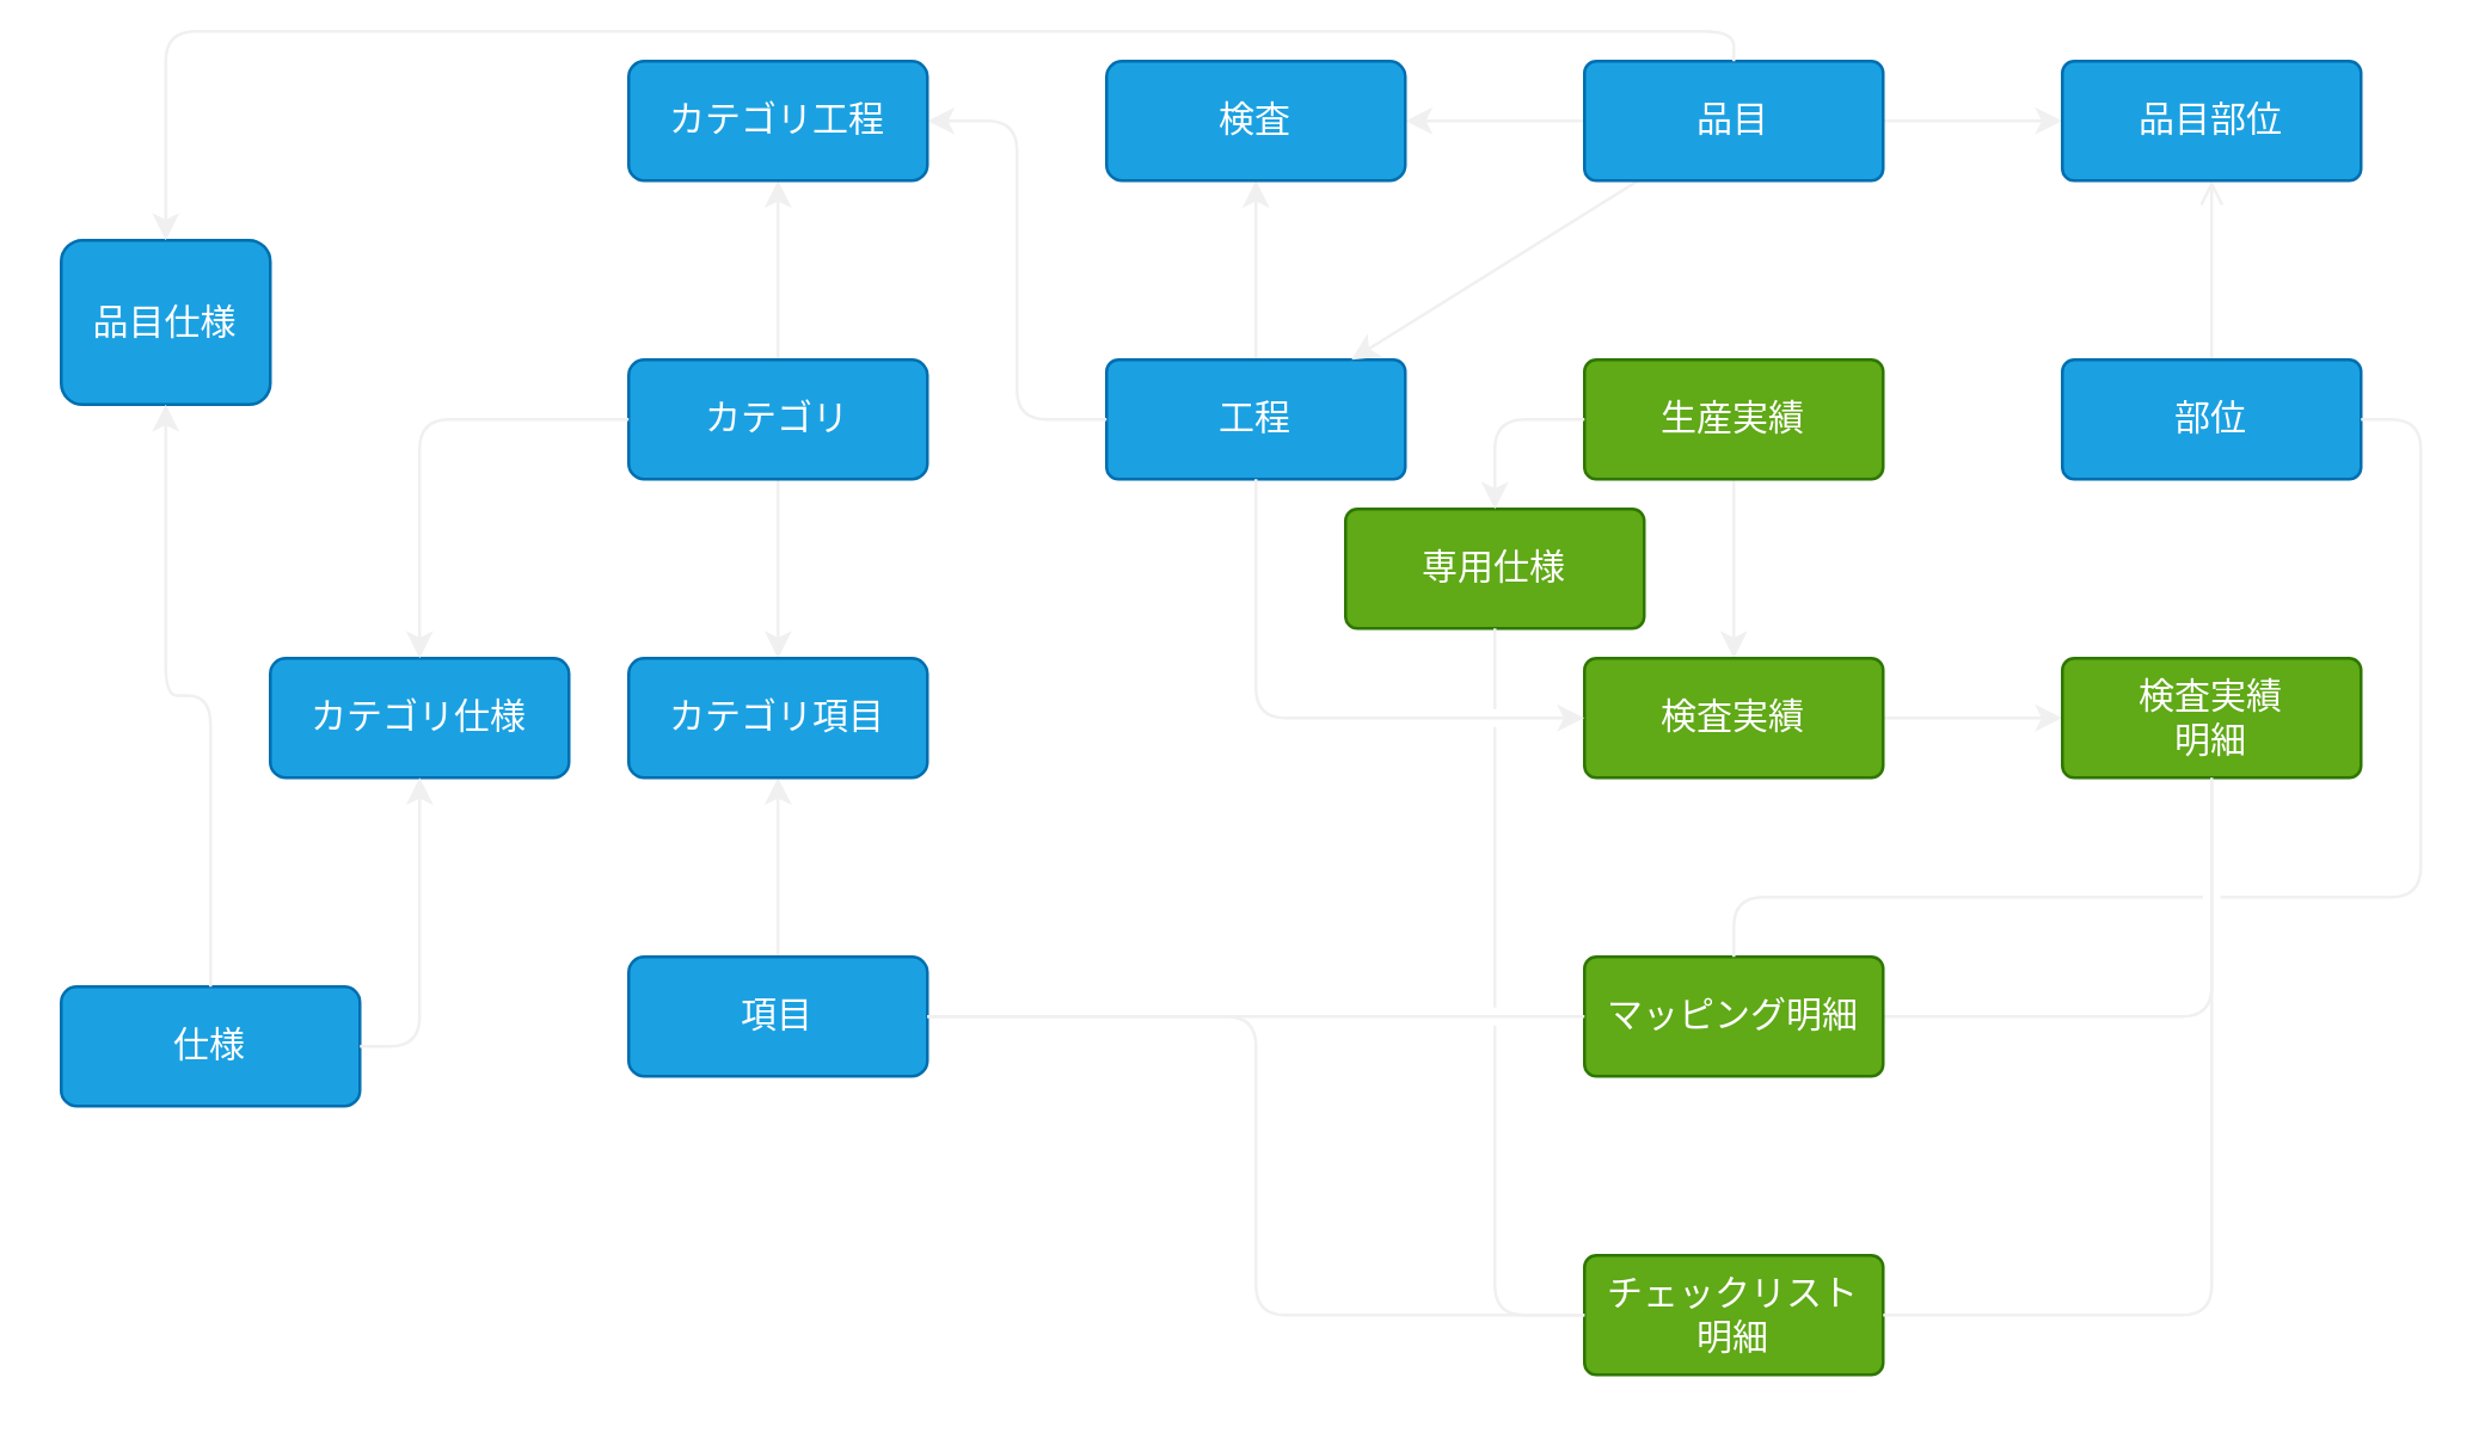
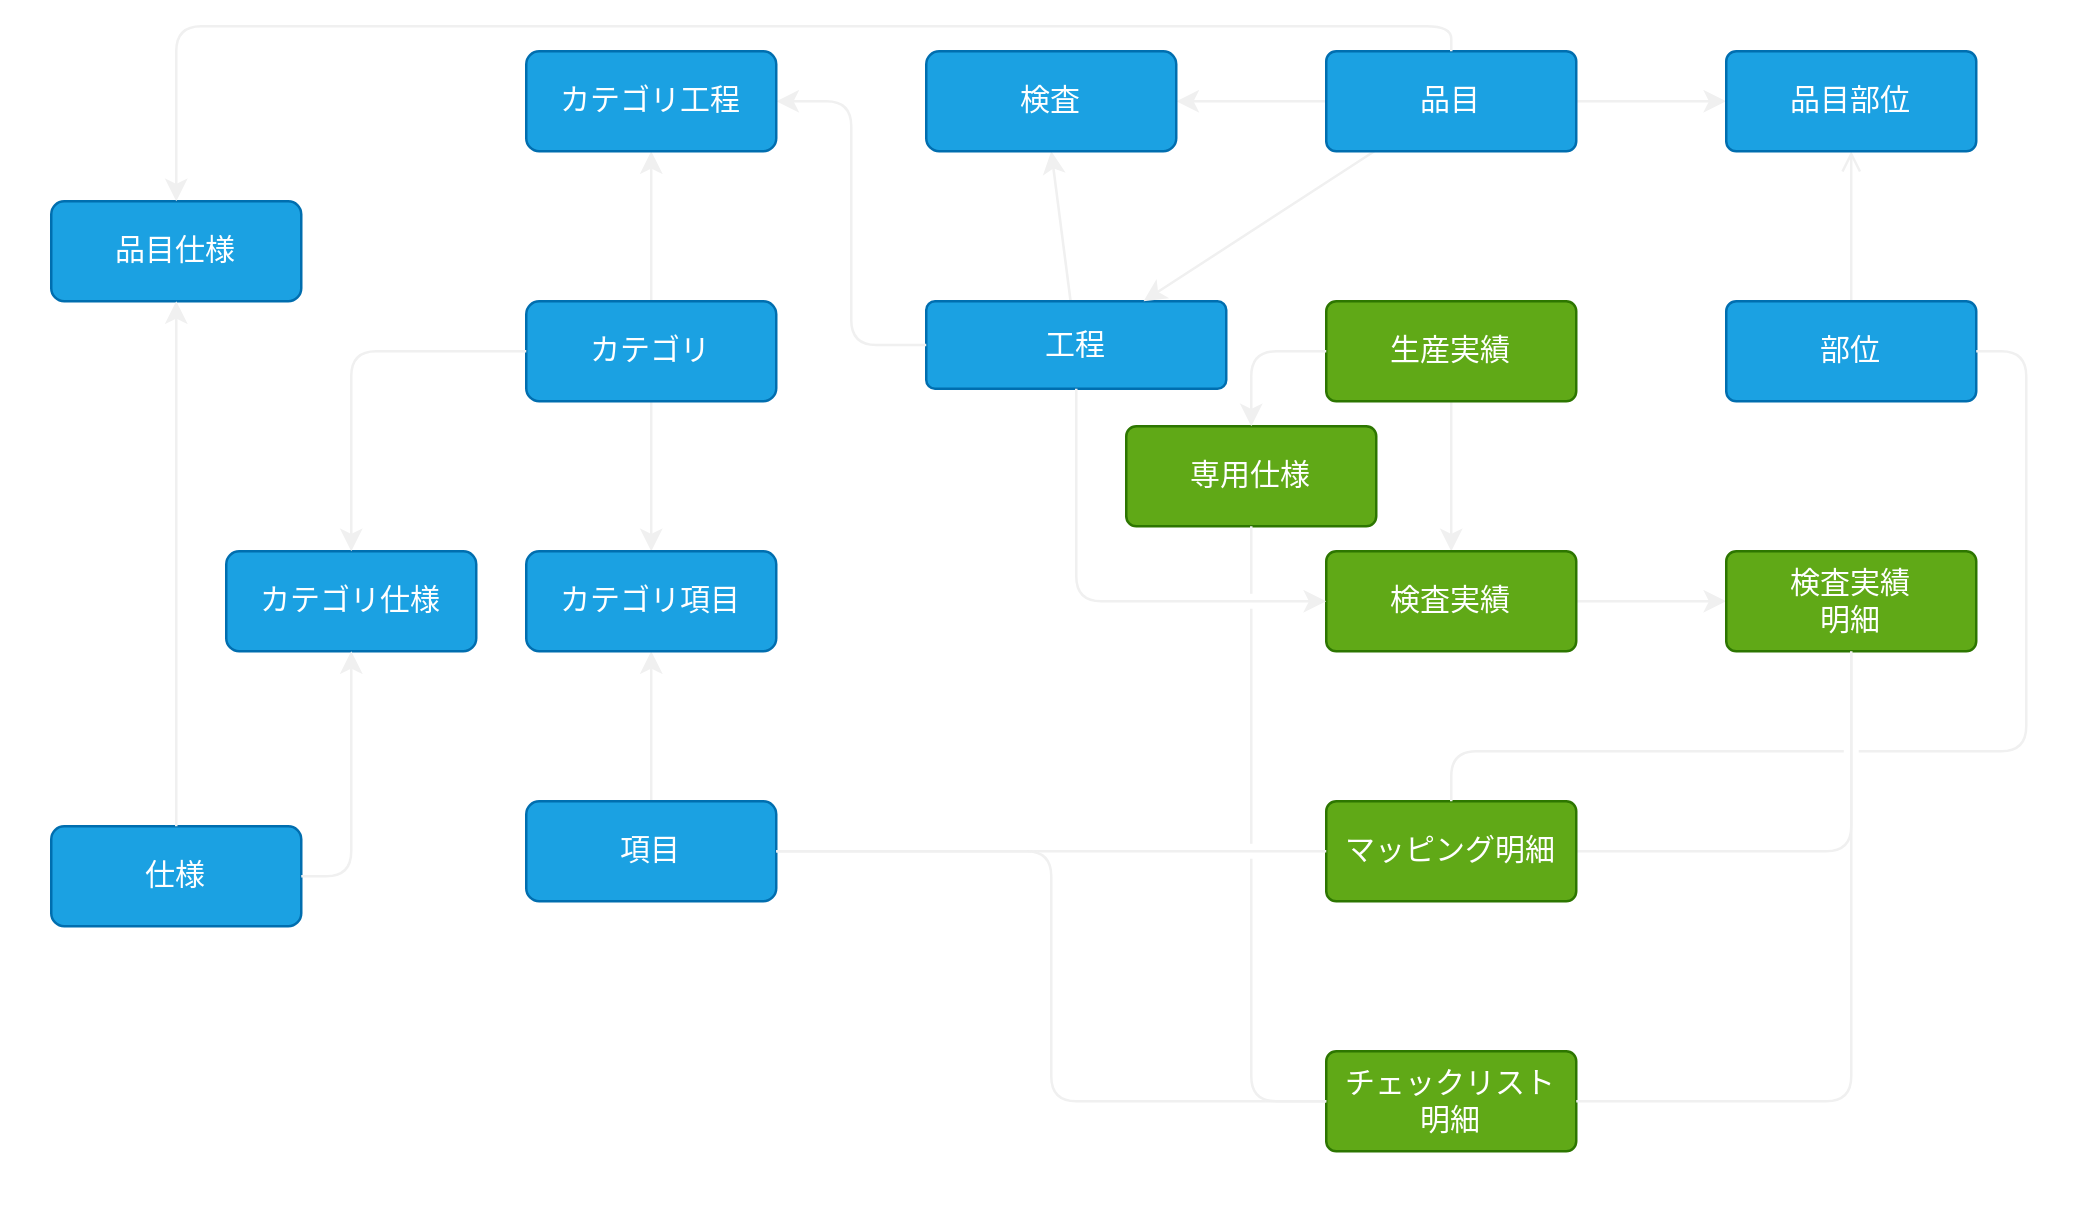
  <mxCell id="0" />
  <mxCell id="1" parent="0" />
  <mxCell id="2" value="" style="edgeStyle=none;html=1;entryX=0.5;entryY=1;entryDx=0;entryDy=0;strokeColor=#F0F0F0;" parent="1" source="3" target="12" edge="1"><mxGeometry relative="1" as="geometry"><mxPoint x="420" y="60" as="sourcePoint" /></mxGeometry></mxCell>
- <mxCell id="3" value="工程" style="rounded=1;arcSize=10;whiteSpace=wrap;html=1;align=center;fillColor=#1ba1e2;fontColor=#ffffff;strokeColor=#006EAF;" parent="1" vertex="1"><mxGeometry x="370" y="120" width="100" height="40" as="geometry" /></mxCell>
+ <mxCell id="3" value="工程" style="rounded=1;arcSize=10;whiteSpace=wrap;html=1;align=center;fillColor=#1ba1e2;fontColor=#ffffff;strokeColor=#006EAF;" parent="1" vertex="1"><mxGeometry x="370" y="120" width="120" height="35" as="geometry" /></mxCell>
  <mxCell id="4" value="" style="edgeStyle=orthogonalEdgeStyle;html=1;entryX=0;entryY=0.5;entryDx=0;entryDy=0;strokeColor=#F0F0F0;exitX=1;exitY=0.5;exitDx=0;exitDy=0;" parent="1" source="7" target="10" edge="1"><mxGeometry relative="1" as="geometry" /></mxCell>
  <mxCell id="5" value="" style="edgeStyle=orthogonalEdgeStyle;html=1;strokeColor=#F0F0F0;entryX=1;entryY=0.5;entryDx=0;entryDy=0;exitX=0;exitY=0.5;exitDx=0;exitDy=0;" parent="1" source="7" target="12" edge="1"><mxGeometry relative="1" as="geometry" /></mxCell>
  <mxCell id="6" value="" style="edgeStyle=none;curved=1;html=1;strokeColor=#F0F0F0;" parent="1" source="7" target="3" edge="1"><mxGeometry relative="1" as="geometry" /></mxCell>
  <mxCell id="7" value="品目" style="rounded=1;arcSize=10;whiteSpace=wrap;html=1;align=center;fillColor=#1ba1e2;fontColor=#ffffff;strokeColor=#006EAF;" parent="1" vertex="1"><mxGeometry x="530" y="20" width="100" height="40" as="geometry" /></mxCell>
  <mxCell id="8" value="" style="edgeStyle=none;html=1;strokeColor=#F0F0F0;endArrow=open;" parent="1" source="9" target="10" edge="1"><mxGeometry relative="1" as="geometry" /></mxCell>
  <mxCell id="9" value="部位" style="rounded=1;arcSize=10;whiteSpace=wrap;html=1;align=center;fillColor=#1ba1e2;fontColor=#ffffff;strokeColor=#006EAF;" parent="1" vertex="1"><mxGeometry x="690" y="120" width="100" height="40" as="geometry" /></mxCell>
  <mxCell id="10" value="品目部位" style="rounded=1;arcSize=10;whiteSpace=wrap;html=1;align=center;fillColor=#1ba1e2;fontColor=#ffffff;strokeColor=#006EAF;" parent="1" vertex="1"><mxGeometry x="690" y="20" width="100" height="40" as="geometry" /></mxCell>
  <mxCell id="11" value="" style="edgeStyle=orthogonalEdgeStyle;html=1;entryX=1;entryY=0.5;entryDx=0;entryDy=0;strokeColor=#F0F0F0;exitX=0;exitY=0.5;exitDx=0;exitDy=0;" parent="1" source="3" target="20" edge="1"><mxGeometry relative="1" as="geometry"><mxPoint x="370" y="40" as="sourcePoint" /></mxGeometry></mxCell>
  <mxCell id="12" value="検査" style="rounded=1;arcSize=13;whiteSpace=wrap;html=1;align=center;fillColor=#1ba1e2;fontColor=#ffffff;strokeColor=#006EAF;" parent="1" vertex="1"><mxGeometry x="370" y="20" width="100" height="40" as="geometry" /></mxCell>
  <mxCell id="13" style="edgeStyle=none;html=1;entryX=0.5;entryY=0;entryDx=0;entryDy=0;rounded=0;jumpStyle=none;exitX=0.5;exitY=1;exitDx=0;exitDy=0;strokeColor=#F0F0F0;" parent="1" source="14" target="22" edge="1"><mxGeometry relative="1" as="geometry" /></mxCell>
  <mxCell id="14" value="生産実績" style="rounded=1;arcSize=10;whiteSpace=wrap;html=1;align=center;fillColor=#60a917;fontColor=#ffffff;strokeColor=#2D7600;" parent="1" vertex="1"><mxGeometry x="530" y="120" width="100" height="40" as="geometry" /></mxCell>
  <mxCell id="15" value="" style="edgeStyle=none;curved=1;html=1;strokeColor=#F0F0F0;entryX=0.5;entryY=0;entryDx=0;entryDy=0;" parent="1" source="17" target="31" edge="1"><mxGeometry relative="1" as="geometry" /></mxCell>
  <mxCell id="16" value="" style="edgeStyle=none;curved=1;html=1;entryX=0.5;entryY=1;entryDx=0;entryDy=0;strokeColor=#F0F0F0;" parent="1" source="17" target="20" edge="1"><mxGeometry relative="1" as="geometry" /></mxCell>
  <mxCell id="17" value="カテゴリ" style="rounded=1;arcSize=13;whiteSpace=wrap;html=1;align=center;fillColor=#1ba1e2;fontColor=#ffffff;strokeColor=#006EAF;" parent="1" vertex="1"><mxGeometry x="210" y="120" width="100" height="40" as="geometry" /></mxCell>
  <mxCell id="18" value="" style="edgeStyle=orthogonalEdgeStyle;rounded=1;jumpStyle=gap;html=1;strokeColor=#F0F0F0;" parent="1" source="19" target="31" edge="1"><mxGeometry relative="1" as="geometry" /></mxCell>
  <mxCell id="19" value="項目" style="rounded=1;arcSize=13;whiteSpace=wrap;html=1;align=center;fillColor=#1ba1e2;fontColor=#ffffff;strokeColor=#006EAF;" parent="1" vertex="1"><mxGeometry x="210" y="320" width="100" height="40" as="geometry" /></mxCell>
  <mxCell id="20" value="カテゴリ工程" style="rounded=1;arcSize=13;whiteSpace=wrap;html=1;align=center;fillColor=#1ba1e2;fontColor=#ffffff;strokeColor=#006EAF;" parent="1" vertex="1"><mxGeometry x="210" y="20" width="100" height="40" as="geometry" /></mxCell>
  <mxCell id="21" value="" style="edgeStyle=orthogonalEdgeStyle;rounded=0;jumpStyle=none;html=1;strokeColor=#F0F0F0;" parent="1" source="22" target="25" edge="1"><mxGeometry relative="1" as="geometry" /></mxCell>
  <mxCell id="22" value="検査実績" style="rounded=1;arcSize=10;whiteSpace=wrap;html=1;align=center;fillColor=#60a917;fontColor=#ffffff;strokeColor=#2D7600;" parent="1" vertex="1"><mxGeometry x="530" y="220" width="100" height="40" as="geometry" /></mxCell>
  <mxCell id="23" value="" style="edgeStyle=orthogonalEdgeStyle;html=1;exitX=0.5;exitY=1;exitDx=0;exitDy=0;strokeColor=#F0F0F0;entryX=0;entryY=0.5;entryDx=0;entryDy=0;jumpStyle=gap;" parent="1" source="3" target="22" edge="1"><mxGeometry relative="1" as="geometry"><mxPoint x="260" y="60" as="sourcePoint" /><mxPoint x="360" y="350" as="targetPoint" /></mxGeometry></mxCell>
  <mxCell id="24" value="" style="edgeStyle=orthogonalEdgeStyle;rounded=1;jumpStyle=none;html=1;exitX=0.5;exitY=1;exitDx=0;exitDy=0;endArrow=none;endFill=0;strokeColor=#F0F0F0;entryX=1;entryY=0.5;entryDx=0;entryDy=0;" parent="1" source="25" target="26" edge="1"><mxGeometry relative="1" as="geometry" /></mxCell>
  <mxCell id="25" value="検査実績&lt;br&gt;明細" style="rounded=1;arcSize=10;whiteSpace=wrap;html=1;align=center;fillColor=#60a917;fontColor=#ffffff;strokeColor=#2D7600;" parent="1" vertex="1"><mxGeometry x="690" y="220" width="100" height="40" as="geometry" /></mxCell>
  <mxCell id="26" value="マッピング明細" style="rounded=1;arcSize=10;whiteSpace=wrap;html=1;align=center;fillColor=#60a917;fontColor=#ffffff;strokeColor=#2D7600;" parent="1" vertex="1"><mxGeometry x="530" y="320" width="100" height="40" as="geometry" /></mxCell>
  <mxCell id="27" value="" style="edgeStyle=orthogonalEdgeStyle;rounded=1;jumpStyle=line;html=1;endArrow=none;endFill=0;strokeColor=#F0F0F0;entryX=0;entryY=0.5;entryDx=0;entryDy=0;" parent="1" source="19" target="26" edge="1"><mxGeometry relative="1" as="geometry"><mxPoint x="600" y="420" as="sourcePoint" /><mxPoint x="250" y="510" as="targetPoint" /></mxGeometry></mxCell>
  <mxCell id="28" value="チェックリスト&lt;br&gt;明細" style="rounded=1;arcSize=10;whiteSpace=wrap;html=1;align=center;fillColor=#60a917;fontColor=#ffffff;strokeColor=#2D7600;" parent="1" vertex="1"><mxGeometry x="530" y="420" width="100" height="40" as="geometry" /></mxCell>
  <mxCell id="29" value="" style="edgeStyle=orthogonalEdgeStyle;rounded=1;jumpStyle=none;html=1;exitX=0.5;exitY=1;exitDx=0;exitDy=0;endArrow=none;endFill=0;entryX=1;entryY=0.5;entryDx=0;entryDy=0;strokeColor=#F0F0F0;" parent="1" source="25" target="28" edge="1"><mxGeometry relative="1" as="geometry"><mxPoint x="600" y="420" as="sourcePoint" /><mxPoint x="440" y="500" as="targetPoint" /></mxGeometry></mxCell>
  <mxCell id="30" value="" style="edgeStyle=orthogonalEdgeStyle;rounded=1;jumpStyle=line;html=1;exitX=1;exitY=0.5;exitDx=0;exitDy=0;endArrow=none;endFill=0;strokeColor=#F0F0F0;entryX=0;entryY=0.5;entryDx=0;entryDy=0;" parent="1" source="19" target="28" edge="1"><mxGeometry relative="1" as="geometry"><mxPoint x="260" y="300" as="sourcePoint" /><mxPoint x="390" y="520" as="targetPoint" /></mxGeometry></mxCell>
  <mxCell id="31" value="カテゴリ項目" style="rounded=1;arcSize=13;whiteSpace=wrap;html=1;align=center;fillColor=#1ba1e2;fontColor=#ffffff;strokeColor=#006EAF;" parent="1" vertex="1"><mxGeometry x="210" y="220" width="100" height="40" as="geometry" /></mxCell>
  <mxCell id="32" value="" style="edgeStyle=orthogonalEdgeStyle;html=1;strokeColor=#F0F0F0;endArrow=none;endFill=0;jumpStyle=gap;exitX=1;exitY=0.5;exitDx=0;exitDy=0;entryX=0.5;entryY=0;entryDx=0;entryDy=0;" parent="1" source="9" target="26" edge="1"><mxGeometry relative="1" as="geometry"><mxPoint x="740" y="120" as="sourcePoint" /><mxPoint x="640" y="340" as="targetPoint" /><Array as="points"><mxPoint x="810" y="140" /><mxPoint x="810" y="300" /><mxPoint x="580" y="300" /></Array></mxGeometry></mxCell>
  <mxCell id="33" value="専用仕様" style="rounded=1;arcSize=10;whiteSpace=wrap;html=1;align=center;fillColor=#60a917;fontColor=#ffffff;strokeColor=#2D7600;" parent="1" vertex="1"><mxGeometry x="450" y="170" width="100" height="40" as="geometry" /></mxCell>
  <mxCell id="34" value="" style="edgeStyle=orthogonalEdgeStyle;html=1;strokeColor=#F0F0F0;entryX=0.5;entryY=0;entryDx=0;entryDy=0;exitX=0;exitY=0.5;exitDx=0;exitDy=0;" parent="1" source="14" target="33" edge="1"><mxGeometry relative="1" as="geometry"><mxPoint x="530" y="40" as="sourcePoint" /><mxPoint x="470" y="40" as="targetPoint" /></mxGeometry></mxCell>
  <mxCell id="35" value="" style="edgeStyle=orthogonalEdgeStyle;html=1;strokeColor=#F0F0F0;entryX=0;entryY=0.5;entryDx=0;entryDy=0;exitX=0.5;exitY=1;exitDx=0;exitDy=0;endArrow=none;endFill=0;jumpStyle=gap;" parent="1" source="33" target="28" edge="1"><mxGeometry relative="1" as="geometry"><mxPoint x="410" y="260" as="sourcePoint" /><mxPoint x="470" y="400" as="targetPoint" /></mxGeometry></mxCell>
  <mxCell id="36" value="仕様" style="rounded=1;arcSize=13;whiteSpace=wrap;html=1;align=center;fillColor=#1ba1e2;fontColor=#ffffff;strokeColor=#006EAF;" parent="1" vertex="1"><mxGeometry x="20" y="330" width="100" height="40" as="geometry" /></mxCell>
- <mxCell id="37" value="品目仕様" style="rounded=1;arcSize=13;whiteSpace=wrap;html=1;align=center;fillColor=#1ba1e2;fontColor=#ffffff;strokeColor=#006EAF;" parent="1" vertex="1"><mxGeometry x="20" y="80" width="70" height="55" as="geometry" /></mxCell>
+ <mxCell id="37" value="品目仕様" style="rounded=1;arcSize=13;whiteSpace=wrap;html=1;align=center;fillColor=#1ba1e2;fontColor=#ffffff;strokeColor=#006EAF;" parent="1" vertex="1"><mxGeometry x="20" y="80" width="100" height="40" as="geometry" /></mxCell>
  <mxCell id="38" value="" style="edgeStyle=orthogonalEdgeStyle;rounded=1;jumpStyle=gap;html=1;strokeColor=#F0F0F0;entryX=0.5;entryY=1;entryDx=0;entryDy=0;exitX=0.5;exitY=0;exitDx=0;exitDy=0;" parent="1" source="36" target="37" edge="1"><mxGeometry relative="1" as="geometry"><mxPoint x="60" y="320" as="sourcePoint" /><mxPoint x="180" y="260" as="targetPoint" /></mxGeometry></mxCell>
  <mxCell id="39" value="" style="edgeStyle=orthogonalEdgeStyle;html=1;strokeColor=#F0F0F0;exitX=0.5;exitY=0;exitDx=0;exitDy=0;entryX=0.5;entryY=0;entryDx=0;entryDy=0;" parent="1" source="7" target="37" edge="1"><mxGeometry relative="1" as="geometry"><mxPoint x="70" y="220" as="sourcePoint" /><mxPoint x="40" y="160" as="targetPoint" /></mxGeometry></mxCell>
  <mxCell id="40" value="カテゴリ仕様" style="rounded=1;arcSize=13;whiteSpace=wrap;html=1;align=center;fillColor=#1ba1e2;fontColor=#ffffff;strokeColor=#006EAF;" parent="1" vertex="1"><mxGeometry x="90" y="220" width="100" height="40" as="geometry" /></mxCell>
  <mxCell id="41" value="" style="edgeStyle=orthogonalEdgeStyle;rounded=1;jumpStyle=gap;html=1;strokeColor=#F0F0F0;entryX=0.5;entryY=1;entryDx=0;entryDy=0;exitX=1;exitY=0.5;exitDx=0;exitDy=0;" parent="1" source="36" target="40" edge="1"><mxGeometry relative="1" as="geometry"><mxPoint x="-50" y="320" as="sourcePoint" /><mxPoint x="-50" y="160" as="targetPoint" /></mxGeometry></mxCell>
  <mxCell id="42" value="" style="edgeStyle=orthogonalEdgeStyle;rounded=1;jumpStyle=gap;html=1;strokeColor=#F0F0F0;entryX=0.5;entryY=0;entryDx=0;entryDy=0;exitX=0;exitY=0.5;exitDx=0;exitDy=0;" parent="1" source="17" target="40" edge="1"><mxGeometry relative="1" as="geometry"><mxPoint x="0" y="340" as="sourcePoint" /><mxPoint x="50" y="260" as="targetPoint" /></mxGeometry></mxCell>
